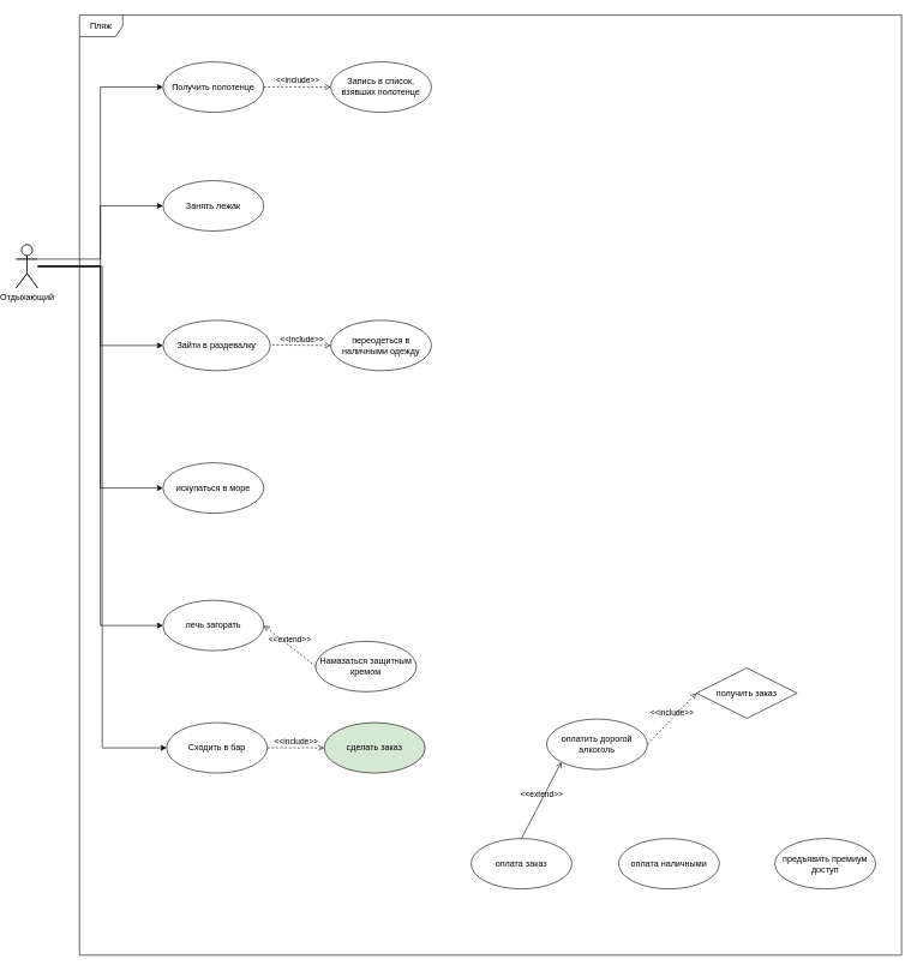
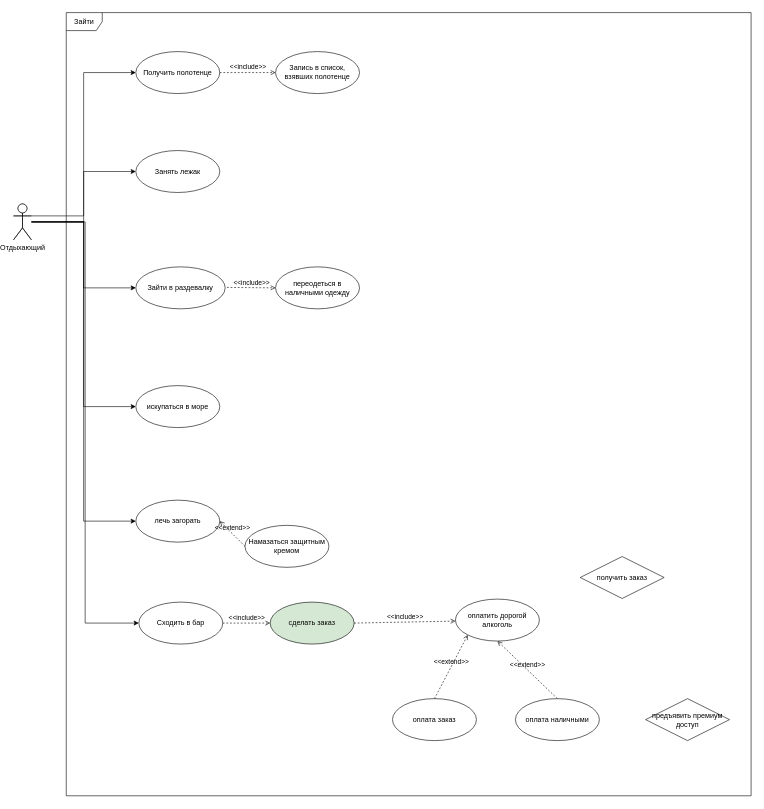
  <mxCell id="0" />
  <mxCell id="1" parent="0" />
  <mxCell id="2" value="Отдыхающий" style="shape=umlActor;verticalLabelPosition=bottom;verticalAlign=top;html=1;" vertex="1" parent="1"><mxGeometry x="20" y="339" width="30" height="60" as="geometry" /></mxCell>
  <mxCell id="3" style="edgeStyle=orthogonalEdgeStyle;rounded=0;orthogonalLoop=1;jettySize=auto;html=1;exitX=1;exitY=0.333;exitDx=0;exitDy=0;exitPerimeter=0;entryX=0;entryY=0.5;entryDx=0;entryDy=0;" edge="1" parent="1" source="9" target="11"><mxGeometry relative="1" as="geometry" /></mxCell>
  <mxCell id="4" style="edgeStyle=orthogonalEdgeStyle;rounded=0;orthogonalLoop=1;jettySize=auto;html=1;entryX=0;entryY=0.5;entryDx=0;entryDy=0;" edge="1" parent="1" source="9" target="12"><mxGeometry relative="1" as="geometry" /></mxCell>
  <mxCell id="5" style="edgeStyle=orthogonalEdgeStyle;rounded=0;orthogonalLoop=1;jettySize=auto;html=1;entryX=0;entryY=0.5;entryDx=0;entryDy=0;" edge="1" parent="1" source="9" target="13"><mxGeometry relative="1" as="geometry" /></mxCell>
  <mxCell id="6" style="edgeStyle=orthogonalEdgeStyle;rounded=0;orthogonalLoop=1;jettySize=auto;html=1;entryX=0;entryY=0.5;entryDx=0;entryDy=0;" edge="1" parent="1" source="9" target="10"><mxGeometry relative="1" as="geometry" /></mxCell>
  <mxCell id="7" style="edgeStyle=orthogonalEdgeStyle;rounded=0;orthogonalLoop=1;jettySize=auto;html=1;entryX=0;entryY=0.5;entryDx=0;entryDy=0;" edge="1" parent="1" source="9" target="14"><mxGeometry relative="1" as="geometry" /></mxCell>
  <mxCell id="8" style="edgeStyle=orthogonalEdgeStyle;rounded=0;orthogonalLoop=1;jettySize=auto;html=1;entryX=0;entryY=0.5;entryDx=0;entryDy=0;" edge="1" parent="1" source="9" target="16"><mxGeometry relative="1" as="geometry" /></mxCell>
  <mxCell id="9" value="" style="shape=umlActor;verticalLabelPosition=bottom;verticalAlign=top;html=1;" vertex="1" parent="1"><mxGeometry x="20" y="339" width="30" height="60" as="geometry" /></mxCell>
  <mxCell id="10" value="Получить полотенце" style="ellipse;whiteSpace=wrap;html=1;" vertex="1" parent="1"><mxGeometry x="224" y="85" width="140" height="70" as="geometry" /></mxCell>
  <mxCell id="11" value="Занять лежак" style="ellipse;whiteSpace=wrap;html=1;" vertex="1" parent="1"><mxGeometry x="224" y="250" width="140" height="70" as="geometry" /></mxCell>
  <mxCell id="12" value="Зайти в раздевалку" style="ellipse;whiteSpace=wrap;html=1;" vertex="1" parent="1"><mxGeometry x="224" y="444" width="149" height="70" as="geometry" /></mxCell>
  <mxCell id="13" value="искупаться в море" style="ellipse;whiteSpace=wrap;html=1;" vertex="1" parent="1"><mxGeometry x="224" y="642" width="140" height="70" as="geometry" /></mxCell>
  <mxCell id="14" value="лечь загорать" style="ellipse;whiteSpace=wrap;html=1;" vertex="1" parent="1"><mxGeometry x="224" y="833" width="140" height="70" as="geometry" /></mxCell>
  <mxCell id="15" value="Запись в список, взявших полотенце" style="ellipse;whiteSpace=wrap;html=1;" vertex="1" parent="1"><mxGeometry x="457" y="85" width="140" height="70" as="geometry" /></mxCell>
  <mxCell id="16" value="Сходить в бар" style="ellipse;whiteSpace=wrap;html=1;" vertex="1" parent="1"><mxGeometry x="229" y="1003" width="140" height="70" as="geometry" /></mxCell>
  <mxCell id="17" value="&amp;lt;&amp;lt;include&amp;gt;&amp;gt;" style="html=1;verticalAlign=bottom;labelBackgroundColor=none;endArrow=open;endFill=0;dashed=1;exitX=1;exitY=0.5;exitDx=0;exitDy=0;entryX=0;entryY=0.5;entryDx=0;entryDy=0;" edge="1" parent="1" source="10" target="15"><mxGeometry width="160" relative="1" as="geometry"><mxPoint x="374" y="134" as="sourcePoint" /><mxPoint x="534" y="134" as="targetPoint" /></mxGeometry></mxCell>
- <mxCell id="18" value="Пляж" style="shape=umlFrame;whiteSpace=wrap;html=1;" vertex="1" parent="1"><mxGeometry x="108" y="20" width="1142" height="1306" as="geometry" /></mxCell>
+ <mxCell id="18" value="Зайти" style="shape=umlFrame;whiteSpace=wrap;html=1;" vertex="1" parent="1"><mxGeometry x="108" y="20" width="1142" height="1306" as="geometry" /></mxCell>
  <mxCell id="19" value="переодеться в наличными одежду" style="ellipse;whiteSpace=wrap;html=1;" vertex="1" parent="1"><mxGeometry x="457" y="444" width="140" height="70" as="geometry" /></mxCell>
  <mxCell id="20" value="&amp;lt;&amp;lt;include&amp;gt;&amp;gt;" style="html=1;verticalAlign=bottom;labelBackgroundColor=none;endArrow=open;endFill=0;dashed=1;exitX=1;exitY=0.5;exitDx=0;exitDy=0;entryX=0;entryY=0.5;entryDx=0;entryDy=0;" edge="1" parent="1" target="19"><mxGeometry width="160" relative="1" as="geometry"><mxPoint x="376" y="478.29" as="sourcePoint" /><mxPoint x="448" y="478" as="targetPoint" /></mxGeometry></mxCell>
  <mxCell id="21" value="оплатить дорогой алкоголь" style="ellipse;whiteSpace=wrap;html=1;" vertex="1" parent="1"><mxGeometry x="757" y="998" width="140" height="70" as="geometry" /></mxCell>
+ <mxCell id="22" value="&amp;lt;&amp;lt;include&amp;gt;&amp;gt;" style="html=1;verticalAlign=bottom;labelBackgroundColor=none;endArrow=open;endFill=0;dashed=1;exitX=1;exitY=0.5;exitDx=0;exitDy=0;entryX=0;entryY=0.524;entryDx=0;entryDy=0;entryPerimeter=0;" edge="1" parent="1" source="30" target="21"><mxGeometry x="0.01" width="160" relative="1" as="geometry"><mxPoint x="658" y="1034" as="sourcePoint" /><mxPoint x="739" y="1034.71" as="targetPoint" /><mxPoint as="offset" /></mxGeometry></mxCell>
  <mxCell id="23" value="оплата заказ" style="ellipse;whiteSpace=wrap;html=1;" vertex="1" parent="1"><mxGeometry x="652" y="1164" width="140" height="70" as="geometry" /></mxCell>
  <mxCell id="24" value="оплата наличными" style="ellipse;whiteSpace=wrap;html=1;" vertex="1" parent="1"><mxGeometry x="857" y="1164" width="140" height="70" as="geometry" /></mxCell>
- <mxCell id="25" value="предъявить премиум доступ" style="ellipse;whiteSpace=wrap;html=1;" vertex="1" parent="1"><mxGeometry x="1074" y="1164" width="140" height="70" as="geometry" /></mxCell>
- <mxCell id="26" value="&amp;lt;&amp;lt;extend&amp;gt;&amp;gt;" style="html=1;verticalAlign=bottom;labelBackgroundColor=none;endArrow=open;endFill=0;dashed=0;exitX=0.5;exitY=0;exitDx=0;exitDy=0;entryX=0;entryY=1;entryDx=0;entryDy=0;" edge="1" parent="1" source="23" target="21"><mxGeometry width="160" relative="1" as="geometry"><mxPoint x="985" y="1099" as="sourcePoint" /><mxPoint x="1145" y="1099" as="targetPoint" /></mxGeometry></mxCell>
- <mxCell id="28" value="Намазаться защитным кремом" style="ellipse;whiteSpace=wrap;html=1;" vertex="1" parent="1"><mxGeometry x="436" y="890" width="140" height="70" as="geometry" /></mxCell>
+ <mxCell id="25" value="предъявить премиум доступ" style="rhombus;whiteSpace=wrap;html=1;" vertex="1" parent="1"><mxGeometry x="1074" y="1164" width="140" height="70" as="geometry" /></mxCell>
+ <mxCell id="26" value="&amp;lt;&amp;lt;extend&amp;gt;&amp;gt;" style="html=1;verticalAlign=bottom;labelBackgroundColor=none;endArrow=open;endFill=0;dashed=1;exitX=0.5;exitY=0;exitDx=0;exitDy=0;entryX=0;entryY=1;entryDx=0;entryDy=0;" edge="1" parent="1" source="23" target="21"><mxGeometry width="160" relative="1" as="geometry"><mxPoint x="985" y="1099" as="sourcePoint" /><mxPoint x="1145" y="1099" as="targetPoint" /></mxGeometry></mxCell>
+ <mxCell id="27" value="&amp;lt;&amp;lt;extend&amp;gt;&amp;gt;" style="html=1;verticalAlign=bottom;labelBackgroundColor=none;endArrow=open;endFill=0;dashed=1;exitX=0.5;exitY=0;exitDx=0;exitDy=0;entryX=0.5;entryY=1;entryDx=0;entryDy=0;" edge="1" parent="1" source="24" target="21"><mxGeometry width="160" relative="1" as="geometry"><mxPoint x="947" y="1112" as="sourcePoint" /><mxPoint x="1107" y="1112" as="targetPoint" /></mxGeometry></mxCell>
+ <mxCell id="28" value="Намазаться защитным кремом" style="ellipse;whiteSpace=wrap;html=1;" vertex="1" parent="1"><mxGeometry x="406" y="875" width="140" height="70" as="geometry" /></mxCell>
  <mxCell id="29" value="&amp;lt;&amp;lt;extend&amp;gt;&amp;gt;" style="html=1;verticalAlign=bottom;labelBackgroundColor=none;endArrow=open;endFill=0;dashed=1;exitX=0;exitY=0.5;exitDx=0;exitDy=0;entryX=1;entryY=0.5;entryDx=0;entryDy=0;" edge="1" parent="1" source="28" target="14"><mxGeometry width="160" relative="1" as="geometry"><mxPoint x="470" y="820" as="sourcePoint" /><mxPoint x="630" y="820" as="targetPoint" /></mxGeometry></mxCell>
  <mxCell id="30" value="сделать заказ" style="ellipse;whiteSpace=wrap;html=1;fillColor=#d5e8d4;" vertex="1" parent="1"><mxGeometry x="448" y="1003" width="140" height="70" as="geometry" /></mxCell>
  <mxCell id="31" value="&amp;lt;&amp;lt;include&amp;gt;&amp;gt;" style="html=1;verticalAlign=bottom;labelBackgroundColor=none;endArrow=open;endFill=0;dashed=1;exitX=1;exitY=0.5;exitDx=0;exitDy=0;entryX=0;entryY=0.5;entryDx=0;entryDy=0;" edge="1" parent="1" source="16" target="30"><mxGeometry x="0.01" width="160" relative="1" as="geometry"><mxPoint x="364" y="1107.32" as="sourcePoint" /><mxPoint x="533" y="1104" as="targetPoint" /><mxPoint as="offset" /></mxGeometry></mxCell>
  <mxCell id="32" value="получить заказ" style="rhombus;whiteSpace=wrap;html=1;" vertex="1" parent="1"><mxGeometry x="965" y="927" width="140" height="70" as="geometry" /></mxCell>
- <mxCell id="33" value="&amp;lt;&amp;lt;include&amp;gt;&amp;gt;" style="html=1;verticalAlign=bottom;labelBackgroundColor=none;endArrow=open;endFill=0;dashed=1;exitX=1;exitY=0.5;exitDx=0;exitDy=0;entryX=0;entryY=0.5;entryDx=0;entryDy=0;" edge="1" parent="1" source="21" target="32"><mxGeometry width="160" relative="1" as="geometry"><mxPoint x="906" y="1013" as="sourcePoint" /><mxPoint x="1066" y="1013" as="targetPoint" /></mxGeometry></mxCell>
